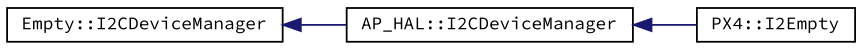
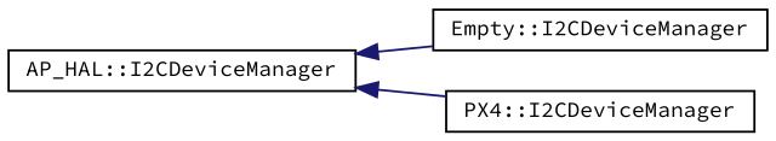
  digraph {
    fontname="Source Code Pro"
    rankdir=LR
    node [color=black fillcolor=white fontname="Source Code Pro" fontsize=10 shape=record style=filled]
    edge [color=midnightblue dir=back fontname="Source Code Pro" fontsize=10 labelfontname=Helvetica labelfontsize=10 style=solid]
    n1 [height=0.2 label="AP_HAL::I2CDeviceManager" width=0.4]
    n2 [height=0.2 label="Empty::I2CDeviceManager" width=0.4]
-   n3 [height=0.2 label="PX4::I2Empty" width=0.4]
-   n2 -> n1
+   n3 [height=0.2 label="PX4::I2CDeviceManager" width=0.4]
+   n1 -> n2
    n1 -> n3
  }
